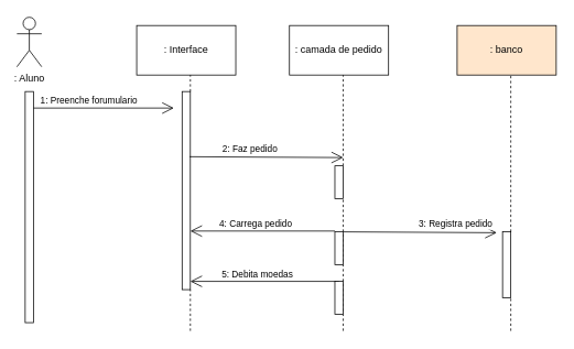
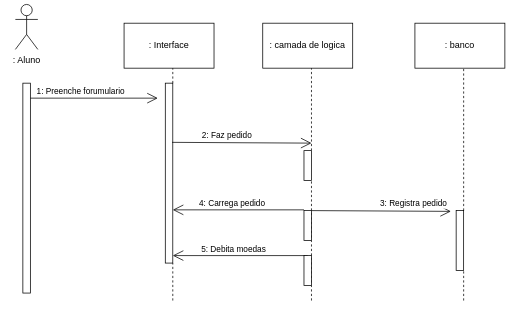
  <mxCell id="0" />
  <mxCell id="1" parent="0" />
  <mxCell id="2" value="" style="html=1;points=[];perimeter=orthogonalPerimeter;" vertex="1" parent="1"><mxGeometry x="30" y="110" width="10" height="280" as="geometry" /></mxCell>
- <mxCell id="3" value=": Aluno" style="shape=umlActor;verticalLabelPosition=bottom;verticalAlign=top;html=1;" vertex="1" parent="1"><mxGeometry x="20" y="20" width="30" height="60" as="geometry" /></mxCell>
+ <mxCell id="3" value=": Aluno" style="shape=umlActor;verticalLabelPosition=bottom;verticalAlign=top;html=1;" vertex="1" parent="1"><mxGeometry x="20" y="5" width="30" height="60" as="geometry" /></mxCell>
  <mxCell id="4" value="" style="endArrow=open;endFill=1;endSize=12;html=1;rounded=0;" edge="1" parent="1"><mxGeometry width="160" relative="1" as="geometry"><mxPoint x="40" y="130" as="sourcePoint" /><mxPoint x="210" y="130" as="targetPoint" /></mxGeometry></mxCell>
  <mxCell id="5" value="1: Preenche forumulario" style="edgeLabel;html=1;align=center;verticalAlign=middle;resizable=0;points=[];" vertex="1" connectable="0" parent="4"><mxGeometry x="-0.256" y="2" relative="1" as="geometry"><mxPoint x="3" y="-8" as="offset" /></mxGeometry></mxCell>
  <mxCell id="6" value=": Interface" style="rounded=0;whiteSpace=wrap;html=1;" vertex="1" parent="1"><mxGeometry x="165" y="30" width="120" height="60" as="geometry" /></mxCell>
  <mxCell id="7" value="" style="endArrow=none;dashed=1;html=1;rounded=0;startArrow=none;" edge="1" parent="1" source="8"><mxGeometry width="50" height="50" relative="1" as="geometry"><mxPoint x="230" y="400" as="sourcePoint" /><mxPoint x="230" y="90" as="targetPoint" /></mxGeometry></mxCell>
  <mxCell id="8" value="" style="html=1;points=[];perimeter=orthogonalPerimeter;" vertex="1" parent="1"><mxGeometry x="220" y="110" width="10" height="240" as="geometry" /></mxCell>
  <mxCell id="9" value="" style="endArrow=none;dashed=1;html=1;rounded=0;" edge="1" parent="1" target="8"><mxGeometry width="50" height="50" relative="1" as="geometry"><mxPoint x="230" y="400" as="sourcePoint" /><mxPoint x="230" y="90" as="targetPoint" /></mxGeometry></mxCell>
- <mxCell id="10" value=": camada de pedido" style="rounded=0;whiteSpace=wrap;html=1;" vertex="1" parent="1"><mxGeometry x="350" y="30" width="120" height="60" as="geometry" /></mxCell>
+ <mxCell id="10" value=": camada de logica" style="rounded=0;whiteSpace=wrap;html=1;" vertex="1" parent="1"><mxGeometry x="350" y="30" width="120" height="60" as="geometry" /></mxCell>
  <mxCell id="11" value="" style="endArrow=none;dashed=1;html=1;rounded=0;startArrow=none;" edge="1" parent="1" source="12"><mxGeometry width="50" height="50" relative="1" as="geometry"><mxPoint x="415" y="400" as="sourcePoint" /><mxPoint x="415" y="90" as="targetPoint" /></mxGeometry></mxCell>
  <mxCell id="12" value="" style="html=1;points=[];perimeter=orthogonalPerimeter;" vertex="1" parent="1"><mxGeometry x="405" y="200" width="10" height="40" as="geometry" /></mxCell>
  <mxCell id="13" value="" style="endArrow=none;dashed=1;html=1;rounded=0;" edge="1" parent="1" target="12"><mxGeometry width="50" height="50" relative="1" as="geometry"><mxPoint x="415" y="400" as="sourcePoint" /><mxPoint x="415" y="90" as="targetPoint" /></mxGeometry></mxCell>
- <mxCell id="14" value=": banco" style="rounded=0;whiteSpace=wrap;html=1;fillColor=#ffe6cc;" vertex="1" parent="1"><mxGeometry x="552.99" y="30" width="120" height="60" as="geometry" /></mxCell>
+ <mxCell id="14" value=": banco" style="rounded=0;whiteSpace=wrap;html=1;" vertex="1" parent="1"><mxGeometry x="552.99" y="30" width="120" height="60" as="geometry" /></mxCell>
  <mxCell id="15" value="" style="endArrow=none;dashed=1;html=1;rounded=0;startArrow=none;" edge="1" parent="1" source="16"><mxGeometry width="50" height="50" relative="1" as="geometry"><mxPoint x="617.99" y="400" as="sourcePoint" /><mxPoint x="617.99" y="90" as="targetPoint" /></mxGeometry></mxCell>
  <mxCell id="16" value="" style="html=1;points=[];perimeter=orthogonalPerimeter;" vertex="1" parent="1"><mxGeometry x="607.99" y="280" width="10" height="80" as="geometry" /></mxCell>
  <mxCell id="17" value="" style="endArrow=none;dashed=1;html=1;rounded=0;" edge="1" parent="1" target="16"><mxGeometry width="50" height="50" relative="1" as="geometry"><mxPoint x="617.99" y="400" as="sourcePoint" /><mxPoint x="617.99" y="90" as="targetPoint" /></mxGeometry></mxCell>
  <mxCell id="18" value="" style="endArrow=open;endFill=1;endSize=12;html=1;rounded=0;entryX=-0.4;entryY=0.263;entryDx=0;entryDy=0;entryPerimeter=0;" edge="1" parent="1"><mxGeometry width="160" relative="1" as="geometry"><mxPoint x="229" y="188.96" as="sourcePoint" /><mxPoint x="415" y="190" as="targetPoint" /></mxGeometry></mxCell>
  <mxCell id="19" value="2: Faz pedido" style="edgeLabel;html=1;align=center;verticalAlign=middle;resizable=0;points=[];" vertex="1" connectable="0" parent="18"><mxGeometry x="-0.256" y="2" relative="1" as="geometry"><mxPoint x="3" y="-8" as="offset" /></mxGeometry></mxCell>
  <mxCell id="20" value="" style="endArrow=open;endFill=1;endSize=12;html=1;rounded=0;entryX=-0.4;entryY=0.263;entryDx=0;entryDy=0;entryPerimeter=0;" edge="1" parent="1"><mxGeometry width="160" relative="1" as="geometry"><mxPoint x="415" y="280" as="sourcePoint" /><mxPoint x="601" y="281.04" as="targetPoint" /></mxGeometry></mxCell>
  <mxCell id="21" value="3: Registra pedido" style="edgeLabel;html=1;align=center;verticalAlign=middle;resizable=0;points=[];" vertex="1" connectable="0" parent="20"><mxGeometry x="-0.256" y="2" relative="1" as="geometry"><mxPoint x="66" y="-8" as="offset" /></mxGeometry></mxCell>
  <mxCell id="22" value="" style="endArrow=open;endFill=1;endSize=12;html=1;rounded=0;" edge="1" parent="1"><mxGeometry width="160" relative="1" as="geometry"><mxPoint x="405" y="279" as="sourcePoint" /><mxPoint x="230" y="279" as="targetPoint" /></mxGeometry></mxCell>
  <mxCell id="23" value="4: Carrega pedido" style="edgeLabel;html=1;align=center;verticalAlign=middle;resizable=0;points=[];" vertex="1" connectable="0" parent="22"><mxGeometry x="0.167" y="-2" relative="1" as="geometry"><mxPoint x="5" y="-7" as="offset" /></mxGeometry></mxCell>
  <mxCell id="24" value="" style="html=1;points=[];perimeter=orthogonalPerimeter;" vertex="1" parent="1"><mxGeometry x="405" y="280" width="10" height="40" as="geometry" /></mxCell>
  <mxCell id="25" value="" style="endArrow=open;endFill=1;endSize=12;html=1;rounded=0;" edge="1" parent="1"><mxGeometry width="160" relative="1" as="geometry"><mxPoint x="410" y="340" as="sourcePoint" /><mxPoint x="230" y="340" as="targetPoint" /></mxGeometry></mxCell>
  <mxCell id="26" value="5: Debita moedas" style="edgeLabel;html=1;align=center;verticalAlign=middle;resizable=0;points=[];" vertex="1" connectable="0" parent="25"><mxGeometry x="0.167" y="-2" relative="1" as="geometry"><mxPoint x="5" y="-7" as="offset" /></mxGeometry></mxCell>
  <mxCell id="27" value="" style="html=1;points=[];perimeter=orthogonalPerimeter;" vertex="1" parent="1"><mxGeometry x="405" y="340" width="10" height="40" as="geometry" /></mxCell>
